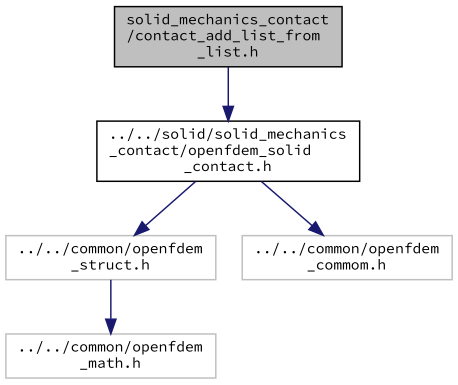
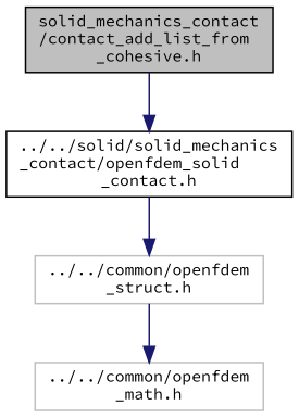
  digraph {
    fontname="Source Code Pro"
    node [color=grey75 fillcolor=white fontname="Source Code Pro" fontsize=10 shape=record style=filled]
    edge [color=midnightblue fontname="Source Code Pro" fontsize=10 labelfontname=Helvetica labelfontsize=10 style=solid]
-   n1 [color=black fillcolor=grey75 fontcolor=black height=0.2 label="solid_mechanics_contact\l/contact_add_list_from\l_list.h" width=0.4]
+   n1 [color=black fillcolor=grey75 fontcolor=black height=0.2 label="solid_mechanics_contact\l/contact_add_list_from\l_cohesive.h" width=0.4]
    n2 [color=black height=0.2 label="../../solid/solid_mechanics\l_contact/openfdem_solid\l_contact.h" width=0.4]
    n3 [height=0.2 label="../../common/openfdem\l_struct.h" width=0.4]
-   n4 [height=0.2 label="../../common/openfdem\l_commom.h" width=0.4]
    n5 [height=0.2 label="../../common/openfdem\l_math.h" width=0.4]
    n1 -> n2
    n2 -> n3
-   n2 -> n4
    n3 -> n5
  }
